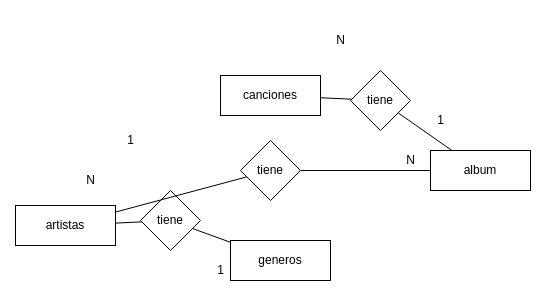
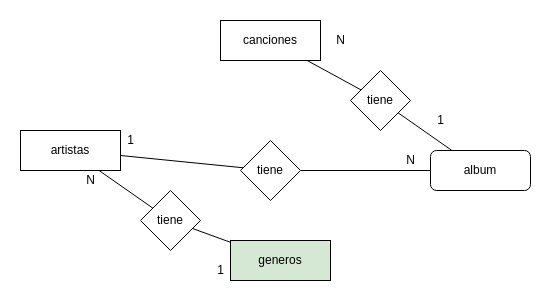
  <mxCell id="0" />
  <mxCell id="1" parent="0" />
- <mxCell id="2" value="canciones" style="whiteSpace=wrap;html=1;" parent="1" vertex="1"><mxGeometry x="220" y="75" width="100" height="40" as="geometry" /></mxCell>
+ <mxCell id="2" value="canciones" style="whiteSpace=wrap;html=1;" parent="1" vertex="1"><mxGeometry x="220" y="20" width="100" height="40" as="geometry" /></mxCell>
  <mxCell id="3" style="edgeStyle=none;rounded=0;orthogonalLoop=1;jettySize=auto;html=1;endArrow=none;endFill=0;" parent="1" source="4" target="13" edge="1"><mxGeometry relative="1" as="geometry" /></mxCell>
- <mxCell id="4" value="artistas" style="whiteSpace=wrap;html=1;" parent="1" vertex="1"><mxGeometry x="15" y="205" width="100" height="40" as="geometry" /></mxCell>
- <mxCell id="5" value="album" style="whiteSpace=wrap;html=1;" parent="1" vertex="1"><mxGeometry x="430" y="150" width="100" height="40" as="geometry" /></mxCell>
- <mxCell id="6" value="generos" style="whiteSpace=wrap;html=1;" parent="1" vertex="1"><mxGeometry x="230" y="240" width="100" height="40" as="geometry" /></mxCell>
+ <mxCell id="4" value="artistas" style="whiteSpace=wrap;html=1;" parent="1" vertex="1"><mxGeometry x="20" y="130" width="100" height="40" as="geometry" /></mxCell>
+ <mxCell id="5" value="album" style="whiteSpace=wrap;html=1;rounded=1;" parent="1" vertex="1"><mxGeometry x="430" y="150" width="100" height="40" as="geometry" /></mxCell>
+ <mxCell id="6" value="generos" style="whiteSpace=wrap;html=1;fillColor=#d5e8d4;" parent="1" vertex="1"><mxGeometry x="230" y="240" width="100" height="40" as="geometry" /></mxCell>
  <mxCell id="7" style="edgeStyle=none;rounded=0;orthogonalLoop=1;jettySize=auto;html=1;endArrow=none;endFill=0;" parent="1" source="9" target="2" edge="1"><mxGeometry relative="1" as="geometry" /></mxCell>
  <mxCell id="8" style="edgeStyle=none;rounded=0;orthogonalLoop=1;jettySize=auto;html=1;endArrow=none;endFill=0;" parent="1" source="9" target="5" edge="1"><mxGeometry relative="1" as="geometry" /></mxCell>
  <mxCell id="9" value="tiene" style="rhombus;whiteSpace=wrap;html=1;" parent="1" vertex="1"><mxGeometry x="350" y="70" width="60" height="60" as="geometry" /></mxCell>
  <mxCell id="10" value="1" style="text;html=1;align=center;verticalAlign=middle;resizable=0;points=[];autosize=1;" parent="1" vertex="1"><mxGeometry x="430" y="110" width="20" height="20" as="geometry" /></mxCell>
  <mxCell id="11" value="N" style="text;html=1;align=center;verticalAlign=middle;resizable=0;points=[];autosize=1;" parent="1" vertex="1"><mxGeometry x="330" y="30" width="20" height="20" as="geometry" /></mxCell>
  <mxCell id="12" style="edgeStyle=none;rounded=0;orthogonalLoop=1;jettySize=auto;html=1;endArrow=none;endFill=0;" parent="1" source="13" target="6" edge="1"><mxGeometry relative="1" as="geometry" /></mxCell>
  <mxCell id="13" value="tiene" style="rhombus;whiteSpace=wrap;html=1;" parent="1" vertex="1"><mxGeometry x="140" y="190" width="60" height="60" as="geometry" /></mxCell>
  <mxCell id="14" value="N" style="text;html=1;align=center;verticalAlign=middle;resizable=0;points=[];autosize=1;" parent="1" vertex="1"><mxGeometry x="80" y="170" width="20" height="20" as="geometry" /></mxCell>
  <mxCell id="15" value="1" style="text;html=1;align=center;verticalAlign=middle;resizable=0;points=[];autosize=1;" parent="1" vertex="1"><mxGeometry x="210" y="260" width="20" height="20" as="geometry" /></mxCell>
  <mxCell id="16" style="edgeStyle=none;rounded=0;orthogonalLoop=1;jettySize=auto;html=1;endArrow=none;endFill=0;" parent="1" source="18" target="5" edge="1"><mxGeometry relative="1" as="geometry" /></mxCell>
  <mxCell id="17" style="edgeStyle=none;rounded=0;orthogonalLoop=1;jettySize=auto;html=1;endArrow=none;endFill=0;" parent="1" source="18" target="4" edge="1"><mxGeometry relative="1" as="geometry" /></mxCell>
  <mxCell id="18" value="tiene" style="rhombus;whiteSpace=wrap;html=1;" parent="1" vertex="1"><mxGeometry x="240" y="140" width="60" height="60" as="geometry" /></mxCell>
  <mxCell id="19" value="1" style="text;html=1;align=center;verticalAlign=middle;resizable=0;points=[];autosize=1;" parent="1" vertex="1"><mxGeometry x="120" y="130" width="20" height="20" as="geometry" /></mxCell>
  <mxCell id="20" value="N" style="text;html=1;align=center;verticalAlign=middle;resizable=0;points=[];autosize=1;" parent="1" vertex="1"><mxGeometry x="400" y="150" width="20" height="20" as="geometry" /></mxCell>
